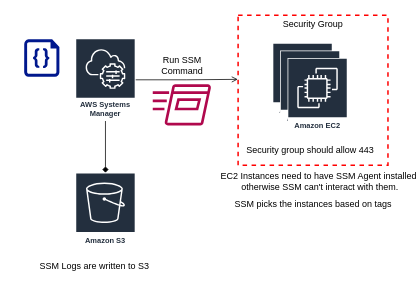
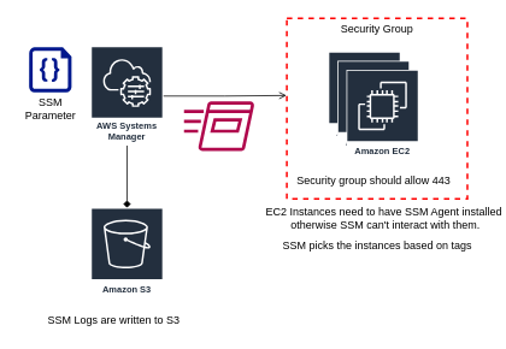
  <mxCell id="0" />
  <mxCell id="1" parent="0" />
  <mxCell id="2" value="" style="edgeStyle=orthogonalEdgeStyle;rounded=0;orthogonalLoop=1;jettySize=auto;html=1;entryX=-0.002;entryY=0.427;entryDx=0;entryDy=0;entryPerimeter=0;endArrow=open;" edge="1" parent="1" source="4" target="15"><mxGeometry relative="1" as="geometry" /></mxCell>
  <mxCell id="3" value="" style="edgeStyle=orthogonalEdgeStyle;rounded=0;orthogonalLoop=1;jettySize=auto;html=1;endArrow=diamond;" edge="1" parent="1" source="4" target="5"><mxGeometry relative="1" as="geometry" /></mxCell>
  <mxCell id="4" value="AWS Systems Manager" style="sketch=0;outlineConnect=0;fontColor=#232F3E;gradientColor=none;strokeColor=#ffffff;fillColor=#232F3E;dashed=0;verticalLabelPosition=middle;verticalAlign=bottom;align=center;html=1;whiteSpace=wrap;fontSize=10;fontStyle=1;spacing=3;shape=mxgraph.aws4.productIcon;prIcon=mxgraph.aws4.systems_manager;" vertex="1" parent="1"><mxGeometry x="100" y="51" width="80" height="110" as="geometry" /></mxCell>
  <mxCell id="5" value="Amazon S3" style="sketch=0;outlineConnect=0;fontColor=#232F3E;gradientColor=none;strokeColor=#ffffff;fillColor=#232F3E;dashed=0;verticalLabelPosition=middle;verticalAlign=bottom;align=center;html=1;whiteSpace=wrap;fontSize=10;fontStyle=1;spacing=3;shape=mxgraph.aws4.productIcon;prIcon=mxgraph.aws4.s3;" vertex="1" parent="1"><mxGeometry x="100" y="230" width="80" height="100" as="geometry" /></mxCell>
  <mxCell id="6" value="Amazon EC2" style="sketch=0;outlineConnect=0;fontColor=#232F3E;gradientColor=none;strokeColor=#ffffff;fillColor=#232F3E;dashed=0;verticalLabelPosition=middle;verticalAlign=bottom;align=center;html=1;whiteSpace=wrap;fontSize=10;fontStyle=1;spacing=3;shape=mxgraph.aws4.productIcon;prIcon=mxgraph.aws4.ec2;" vertex="1" parent="1"><mxGeometry x="363" y="57" width="80" height="100" as="geometry" /></mxCell>
  <mxCell id="7" value="Amazon EC2" style="sketch=0;outlineConnect=0;fontColor=#232F3E;gradientColor=none;strokeColor=#ffffff;fillColor=#232F3E;dashed=0;verticalLabelPosition=middle;verticalAlign=bottom;align=center;html=1;whiteSpace=wrap;fontSize=10;fontStyle=1;spacing=3;shape=mxgraph.aws4.productIcon;prIcon=mxgraph.aws4.ec2;" vertex="1" parent="1"><mxGeometry x="373" y="67" width="80" height="100" as="geometry" /></mxCell>
  <mxCell id="8" value="Amazon EC2" style="sketch=0;outlineConnect=0;fontColor=#232F3E;gradientColor=none;strokeColor=#ffffff;fillColor=#232F3E;dashed=0;verticalLabelPosition=middle;verticalAlign=bottom;align=center;html=1;whiteSpace=wrap;fontSize=10;fontStyle=1;spacing=3;shape=mxgraph.aws4.productIcon;prIcon=mxgraph.aws4.ec2;" vertex="1" parent="1"><mxGeometry x="383" y="77" width="80" height="100" as="geometry" /></mxCell>
  <mxCell id="9" value="" style="sketch=0;aspect=fixed;pointerEvents=1;shadow=0;dashed=0;html=1;strokeColor=none;labelPosition=center;verticalLabelPosition=bottom;verticalAlign=top;align=center;fillColor=#00188D;shape=mxgraph.azure.code_file" vertex="1" parent="1"><mxGeometry x="31.5" y="52" width="47" height="50" as="geometry" /></mxCell>
+ <mxCell id="10" value="SSM &lt;br&gt;Parameter" style="text;html=1;align=center;verticalAlign=middle;resizable=0;points=[];autosize=1;strokeColor=none;fillColor=none;" vertex="1" parent="1"><mxGeometry x="20" y="105" width="70" height="30" as="geometry" /></mxCell>
  <mxCell id="11" value="" style="sketch=0;outlineConnect=0;fontColor=#232F3E;gradientColor=none;fillColor=#B0084D;strokeColor=none;dashed=0;verticalLabelPosition=bottom;verticalAlign=top;align=center;html=1;fontSize=12;fontStyle=0;aspect=fixed;pointerEvents=1;shape=mxgraph.aws4.run_command;" vertex="1" parent="1"><mxGeometry x="203" y="112" width="78" height="55" as="geometry" /></mxCell>
- <mxCell id="12" value="Run SSM &lt;br&gt;Command" style="text;html=1;align=center;verticalAlign=middle;resizable=0;points=[];autosize=1;strokeColor=none;fillColor=none;" vertex="1" parent="1"><mxGeometry x="207" y="72" width="70" height="30" as="geometry" /></mxCell>
  <mxCell id="13" value="SSM Logs are written to S3" style="text;html=1;align=center;verticalAlign=middle;resizable=0;points=[];autosize=1;strokeColor=none;fillColor=none;" vertex="1" parent="1"><mxGeometry x="45" y="345" width="160" height="20" as="geometry" /></mxCell>
  <mxCell id="14" value="&lt;div style=&quot;text-align: justify;&quot;&gt;&lt;span style=&quot;background-color: initial;&quot;&gt;EC2 Instances need to have SSM Agent installed&amp;nbsp;&lt;/span&gt;&lt;/div&gt;&lt;div style=&quot;&quot;&gt;&lt;span style=&quot;background-color: initial;&quot;&gt;otherwise SSM can't interact with them.&lt;/span&gt;&lt;/div&gt;" style="text;html=1;align=center;verticalAlign=middle;resizable=1;points=[];autosize=0;strokeColor=none;fillColor=none;" vertex="1" parent="1"><mxGeometry x="330" y="230" width="192" height="24" as="geometry" /></mxCell>
  <mxCell id="15" value="Security Group" style="fontStyle=0;verticalAlign=top;align=center;spacingTop=-2;fillColor=none;rounded=0;whiteSpace=wrap;html=1;strokeColor=#FF0000;strokeWidth=2;dashed=1;container=1;collapsible=0;expand=0;recursiveResize=0;" vertex="1" parent="1"><mxGeometry x="317" y="20" width="200" height="200" as="geometry" /></mxCell>
  <mxCell id="16" value="Security group should allow 443" style="text;html=1;align=center;verticalAlign=middle;resizable=0;points=[];autosize=1;strokeColor=none;fillColor=none;" vertex="1" parent="15"><mxGeometry x="1" y="170" width="190" height="20" as="geometry" /></mxCell>
  <mxCell id="17" value="&lt;div style=&quot;text-align: justify;&quot;&gt;&lt;span style=&quot;background-color: initial; text-align: center;&quot;&gt;SSM picks the instances based on tags&lt;/span&gt;&lt;br&gt;&lt;/div&gt;" style="text;html=1;align=center;verticalAlign=middle;resizable=1;points=[];autosize=0;strokeColor=none;fillColor=none;" vertex="1" parent="1"><mxGeometry x="321" y="260" width="192" height="24" as="geometry" /></mxCell>
